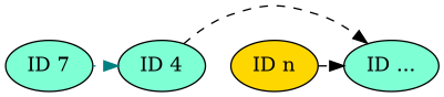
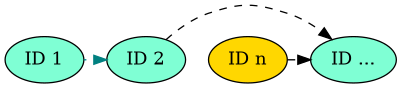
  digraph {
    rankdir=TB
    node [fillcolor=aquamarine style=filled]
    edge [color=black style=dashed]
-   n1 [label="ID 7"]
-   n2 [label="ID 4"]
+   n1 [label="ID 1"]
+   n2 [label="ID 2"]
    n3 [label="ID ..."]
    n4 [fillcolor=gold label="ID n"]
    subgraph sub_1 {
      rank=same
      n1
      n2
      n3
      n4
    }
    n1 -> n2 [color=teal style=dotted]
    n2 -> n3
    n4 -> n3
  }
